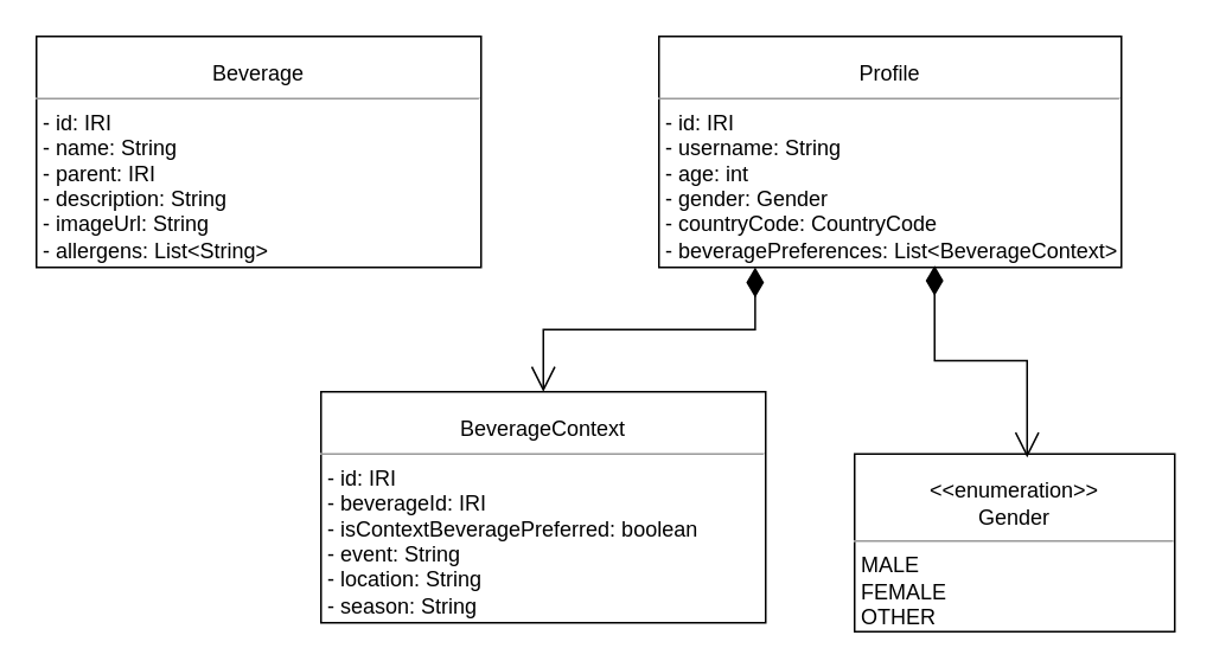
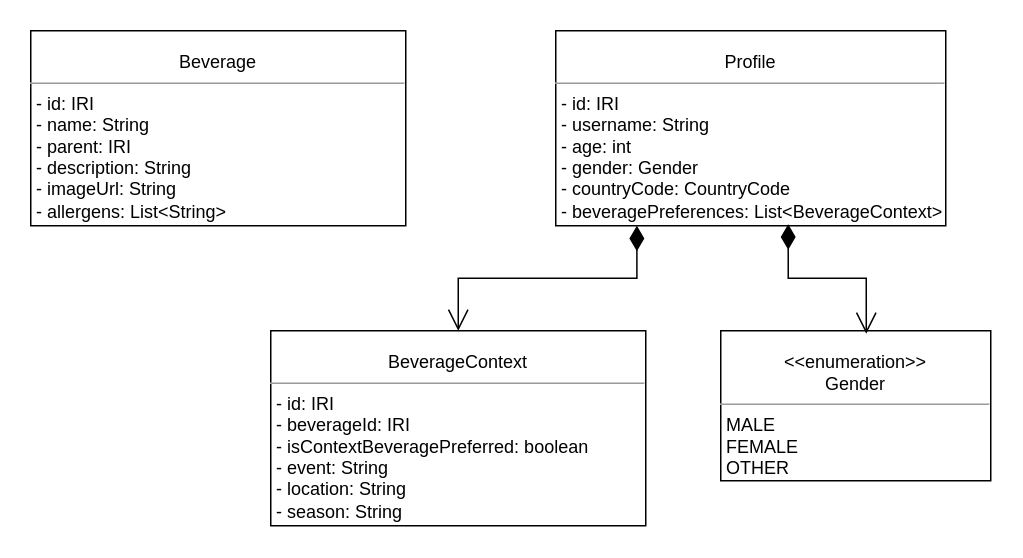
  <mxCell id="0" />
  <mxCell id="1" parent="0" />
  <mxCell id="2" value="&lt;div align=&quot;center&quot;&gt;&lt;br&gt;&lt;/div&gt;&lt;div align=&quot;center&quot;&gt;Beverage&lt;/div&gt;&lt;hr size=&quot;1&quot;&gt;&lt;p style=&quot;margin: 0px ; margin-left: 4px&quot;&gt;- id: IRI&lt;/p&gt;&lt;p style=&quot;margin: 0px ; margin-left: 4px&quot;&gt;- name: String&lt;/p&gt;&lt;p style=&quot;margin: 0px ; margin-left: 4px&quot;&gt;- parent: IRI&lt;/p&gt;&lt;p style=&quot;margin: 0px ; margin-left: 4px&quot;&gt;- description: String&lt;/p&gt;&lt;p style=&quot;margin: 0px ; margin-left: 4px&quot;&gt;- imageUrl: String&lt;/p&gt;&lt;p style=&quot;margin: 0px ; margin-left: 4px&quot;&gt;- allergens: List&amp;lt;String&amp;gt;&lt;br&gt;&lt;/p&gt;&lt;hr size=&quot;1&quot;&gt;&lt;p style=&quot;margin: 0px ; margin-left: 4px&quot;&gt;&lt;br&gt;&lt;/p&gt;&lt;div&gt;&lt;br&gt;&lt;/div&gt;" style="verticalAlign=top;align=left;overflow=fill;fontSize=12;fontFamily=Helvetica;html=1;rounded=0;shadow=0;comic=0;labelBackgroundColor=none;strokeWidth=1" vertex="1" parent="1"><mxGeometry x="20" y="20" width="250" height="130" as="geometry" /></mxCell>
  <mxCell id="3" value="&lt;div align=&quot;center&quot;&gt;&lt;br&gt;&lt;/div&gt;&lt;div align=&quot;center&quot;&gt;BeverageContext&lt;/div&gt;&lt;hr size=&quot;1&quot;&gt;&lt;p style=&quot;margin: 0px ; margin-left: 4px&quot;&gt;- id: IRI&lt;/p&gt;&lt;p style=&quot;margin: 0px ; margin-left: 4px&quot;&gt;- beverageId: IRI&lt;/p&gt;&lt;p style=&quot;margin: 0px ; margin-left: 4px&quot;&gt;- isContextBeveragePreferred: boolean&lt;/p&gt;&lt;p style=&quot;margin: 0px ; margin-left: 4px&quot;&gt;- event: String&lt;/p&gt;&lt;p style=&quot;margin: 0px ; margin-left: 4px&quot;&gt;- location: String&lt;/p&gt;&lt;p style=&quot;margin: 0px ; margin-left: 4px&quot;&gt;- season: String&lt;br&gt;&lt;/p&gt;&lt;hr size=&quot;1&quot;&gt;&lt;p style=&quot;margin: 0px ; margin-left: 4px&quot;&gt;&lt;br&gt;&lt;/p&gt;&lt;div&gt;&lt;br&gt;&lt;/div&gt;" style="verticalAlign=top;align=left;overflow=fill;fontSize=12;fontFamily=Helvetica;html=1;rounded=0;shadow=0;comic=0;labelBackgroundColor=none;strokeWidth=1" vertex="1" parent="1"><mxGeometry x="180" y="220" width="250" height="130" as="geometry" /></mxCell>
  <mxCell id="4" value="&lt;div align=&quot;center&quot;&gt;&lt;br&gt;&lt;/div&gt;&lt;div align=&quot;center&quot;&gt;Profile&lt;/div&gt;&lt;hr size=&quot;1&quot;&gt;&lt;p style=&quot;margin: 0px ; margin-left: 4px&quot;&gt;- id: IRI&lt;/p&gt;&lt;p style=&quot;margin: 0px ; margin-left: 4px&quot;&gt;- username: String&lt;/p&gt;&lt;p style=&quot;margin: 0px ; margin-left: 4px&quot;&gt;- age: int&lt;/p&gt;&lt;p style=&quot;margin: 0px ; margin-left: 4px&quot;&gt;- gender: Gender&lt;/p&gt;&lt;p style=&quot;margin: 0px ; margin-left: 4px&quot;&gt;- countryCode: CountryCode&lt;/p&gt;&lt;p style=&quot;margin: 0px ; margin-left: 4px&quot;&gt;- beveragePreferences: List&amp;lt;BeverageContext&amp;gt;&lt;br&gt;&lt;/p&gt;&lt;hr size=&quot;1&quot;&gt;&lt;p style=&quot;margin: 0px ; margin-left: 4px&quot;&gt;&lt;br&gt;&lt;/p&gt;&lt;div&gt;&lt;br&gt;&lt;/div&gt;" style="verticalAlign=top;align=left;overflow=fill;fontSize=12;fontFamily=Helvetica;html=1;rounded=0;shadow=0;comic=0;labelBackgroundColor=none;strokeWidth=1" vertex="1" parent="1"><mxGeometry x="370" y="20" width="260" height="130" as="geometry" /></mxCell>
- <mxCell id="5" value="&lt;div align=&quot;center&quot;&gt;&lt;br&gt;&lt;/div&gt;&lt;div align=&quot;center&quot;&gt;&amp;lt;&amp;lt;enumeration&amp;gt;&amp;gt;&lt;br&gt;&lt;/div&gt;&lt;div align=&quot;center&quot;&gt;Gender&lt;/div&gt;&lt;hr size=&quot;1&quot;&gt;&lt;p style=&quot;margin: 0px ; margin-left: 4px&quot;&gt;MALE&lt;/p&gt;&lt;p style=&quot;margin: 0px ; margin-left: 4px&quot;&gt;FEMALE&lt;/p&gt;&lt;p style=&quot;margin: 0px ; margin-left: 4px&quot;&gt;OTHER&lt;br&gt;&lt;/p&gt;&lt;hr size=&quot;1&quot;&gt;&lt;p style=&quot;margin: 0px ; margin-left: 4px&quot;&gt;&lt;br&gt;&lt;/p&gt;&lt;div&gt;&lt;br&gt;&lt;/div&gt;" style="verticalAlign=top;align=left;overflow=fill;fontSize=12;fontFamily=Helvetica;html=1;rounded=0;shadow=0;comic=0;labelBackgroundColor=none;strokeWidth=1" vertex="1" parent="1"><mxGeometry x="480" y="255" width="180" height="100" as="geometry" /></mxCell>
+ <mxCell id="5" value="&lt;div align=&quot;center&quot;&gt;&lt;br&gt;&lt;/div&gt;&lt;div align=&quot;center&quot;&gt;&amp;lt;&amp;lt;enumeration&amp;gt;&amp;gt;&lt;br&gt;&lt;/div&gt;&lt;div align=&quot;center&quot;&gt;Gender&lt;/div&gt;&lt;hr size=&quot;1&quot;&gt;&lt;p style=&quot;margin: 0px ; margin-left: 4px&quot;&gt;MALE&lt;/p&gt;&lt;p style=&quot;margin: 0px ; margin-left: 4px&quot;&gt;FEMALE&lt;/p&gt;&lt;p style=&quot;margin: 0px ; margin-left: 4px&quot;&gt;OTHER&lt;br&gt;&lt;/p&gt;&lt;hr size=&quot;1&quot;&gt;&lt;p style=&quot;margin: 0px ; margin-left: 4px&quot;&gt;&lt;br&gt;&lt;/p&gt;&lt;div&gt;&lt;br&gt;&lt;/div&gt;" style="verticalAlign=top;align=left;overflow=fill;fontSize=12;fontFamily=Helvetica;html=1;rounded=0;shadow=0;comic=0;labelBackgroundColor=none;strokeWidth=1" vertex="1" parent="1"><mxGeometry x="480" y="220" width="180" height="100" as="geometry" /></mxCell>
  <mxCell id="6" value="" style="endArrow=open;html=1;endSize=12;startArrow=diamondThin;startSize=14;startFill=1;edgeStyle=orthogonalEdgeStyle;align=left;verticalAlign=bottom;rounded=0;exitX=0.208;exitY=1;exitDx=0;exitDy=0;exitPerimeter=0;entryX=0.5;entryY=0;entryDx=0;entryDy=0;" edge="1" parent="1" source="4" target="3"><mxGeometry x="-1" y="3" relative="1" as="geometry"><mxPoint x="250" y="380" as="sourcePoint" /><mxPoint x="410" y="380" as="targetPoint" /></mxGeometry></mxCell>
  <mxCell id="7" value="" style="endArrow=open;html=1;endSize=12;startArrow=diamondThin;startSize=14;startFill=1;edgeStyle=orthogonalEdgeStyle;align=left;verticalAlign=bottom;rounded=0;exitX=0.596;exitY=0.992;exitDx=0;exitDy=0;exitPerimeter=0;entryX=0.539;entryY=0.02;entryDx=0;entryDy=0;entryPerimeter=0;" edge="1" parent="1" source="4" target="5"><mxGeometry x="-1" y="3" relative="1" as="geometry"><mxPoint x="250" y="380" as="sourcePoint" /><mxPoint x="410" y="380" as="targetPoint" /></mxGeometry></mxCell>
